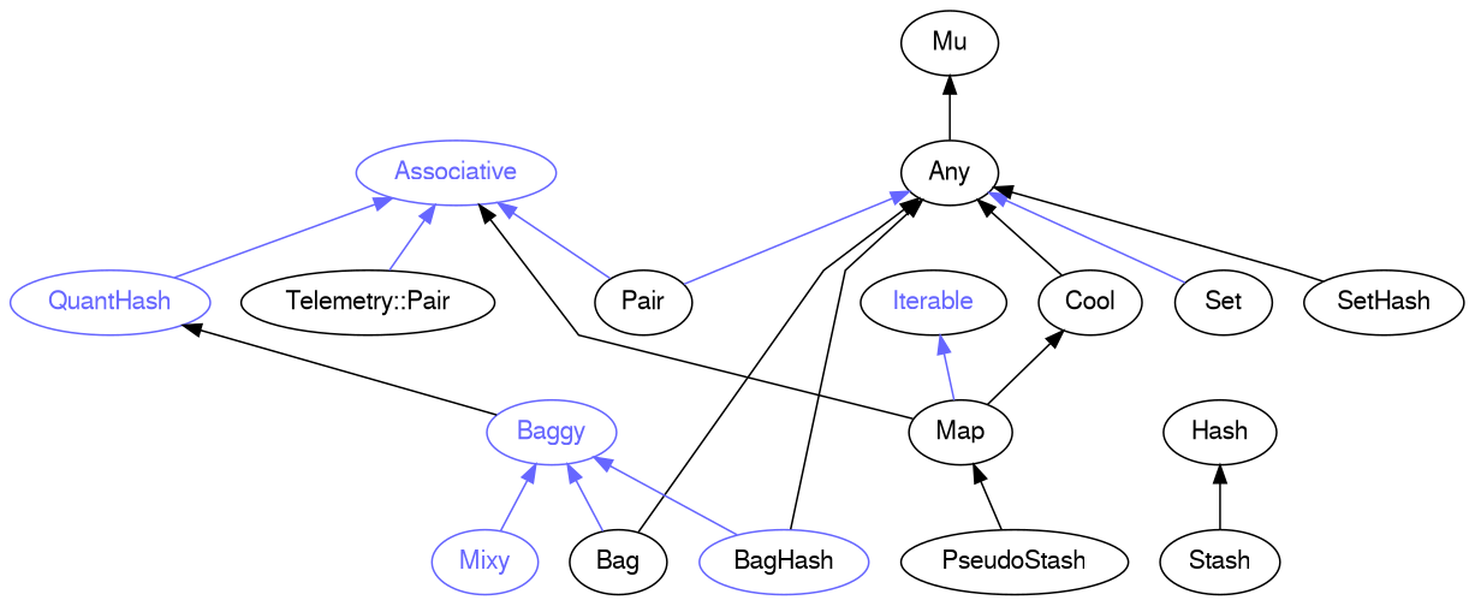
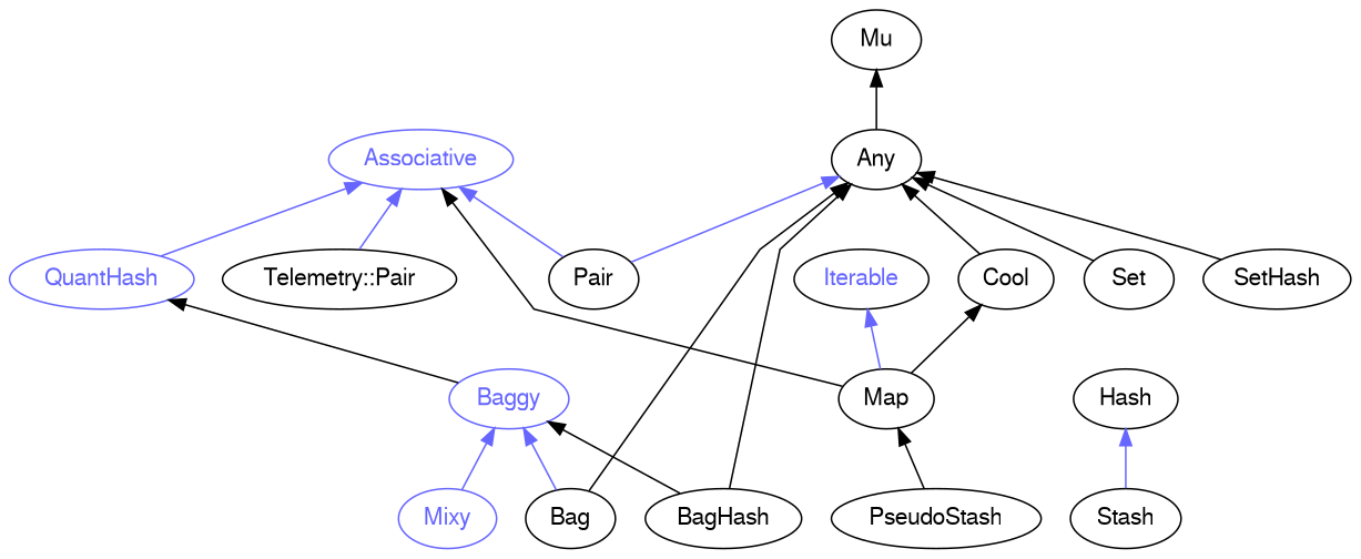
  digraph {
    rankdir=BT
    splines=polyline
    node [color="#000000" fontcolor="#000000" fontname=FreeSans]
    edge [color="#000000"]
    Associative [color="#6666FF" fontcolor="#6666FF"]
    Any
    Mu
    n4 [label="Telemetry::Pair"]
    QuantHash [color="#6666FF" fontcolor="#6666FF"]
    Cool
    Iterable [fontcolor="#6666FF"]
    Map
    Pair
    PseudoStash
    Baggy [color="#6666FF" fontcolor="#6666FF"]
    Stash
    Hash
    Bag
-   BagHash [color="#6666FF"]
+   BagHash
    Mixy [color="#6666FF" fontcolor="#6666FF"]
    Set
    SetHash
    Any -> Mu
    n4 -> Associative [color="#6666FF"]
    QuantHash -> Associative [color="#6666FF"]
    Cool -> Any
    Map -> Associative
    Map -> Cool
    Map -> Iterable [color="#6666FF"]
    Pair -> Associative [color="#6666FF"]
    Pair -> Any [color="#6666FF"]
    PseudoStash -> Map
    Baggy -> QuantHash
-   Stash -> Hash
+   Stash -> Hash [color="#6666FF"]
    Bag -> Any
    Bag -> Baggy [color="#6666FF"]
    BagHash -> Any
-   BagHash -> Baggy [color="#6666FF"]
+   BagHash -> Baggy
    Mixy -> Baggy [color="#6666FF"]
-   Set -> Any [color="#6666FF"]
+   Set -> Any
    SetHash -> Any
  }
